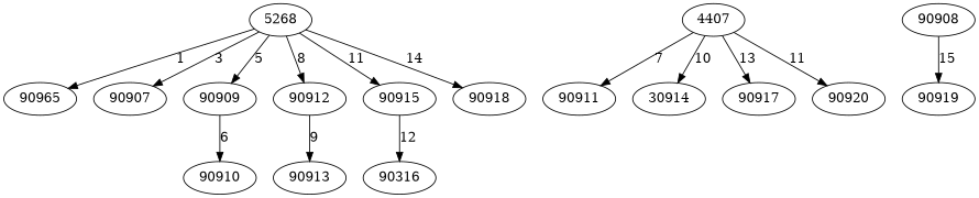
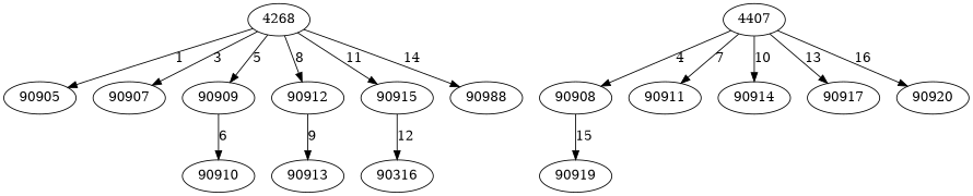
  digraph {
-   4268 [label=5268]
-   90905 [label=90965]
+   4268
+   90905
    90907
    90909
    90912
    90915
-   90918
+   90918 [label=90988]
    90910
    90913
    n10 [label=90316]
    4407
    90908
    90911
-   90914 [label=30914]
+   90914
    90917
    90920
    90919
    4268 -> 90905 [label=1]
    4268 -> 90907 [label=3]
    4268 -> 90909 [label=5]
    4268 -> 90912 [label=8]
    4268 -> 90915 [label=11]
    4268 -> 90918 [label=14]
    90909 -> 90910 [label=6]
    90912 -> 90913 [label=9]
    90915 -> n10 [label=12]
+   4407 -> 90908 [label=4]
    4407 -> 90911 [label=7]
    4407 -> 90914 [label=10]
    4407 -> 90917 [label=13]
-   4407 -> 90920 [label=11]
+   4407 -> 90920 [label=16]
    90908 -> 90919 [label=15]
  }
